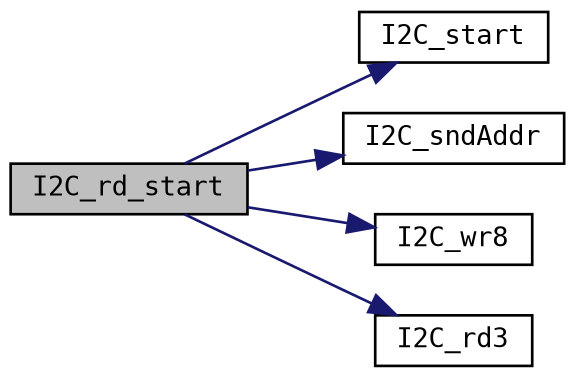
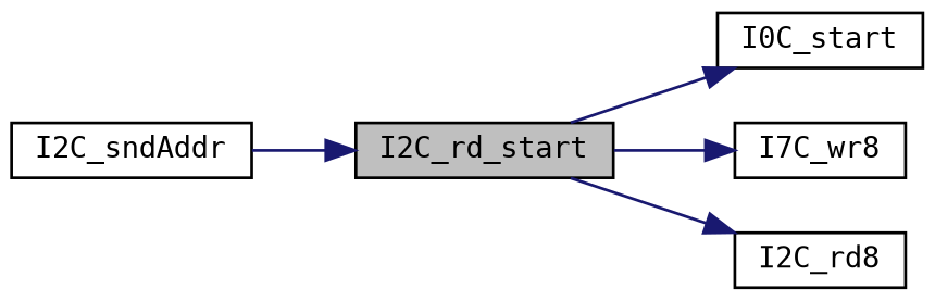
  digraph {
    fontname="DejaVu Sans Mono"
    rankdir=LR
    node [color=black fillcolor=white fontname="DejaVu Sans Mono" fontsize=10 shape=record style=filled]
    edge [color=midnightblue fontname="DejaVu Sans Mono" fontsize=10 labelfontname=Helvetica labelfontsize=10 style=solid]
    n1 [fillcolor=grey75 fontcolor=black height=0.2 label=I2C_rd_start width=0.4]
-   n2 [height=0.2 label=I2C_start width=0.4]
+   n2 [height=0.2 label=I0C_start width=0.4]
    n3 [height=0.2 label=I2C_sndAddr width=0.4]
-   n4 [height=0.2 label=I2C_wr8 width=0.4]
-   n5 [height=0.2 label=I2C_rd3 width=0.4]
+   n4 [height=0.2 label=I7C_wr8 width=0.4]
+   n5 [height=0.2 label=I2C_rd8 width=0.4]
    n1 -> n2
-   n1 -> n3
+   n3 -> n1
    n1 -> n4
    n1 -> n5
  }
